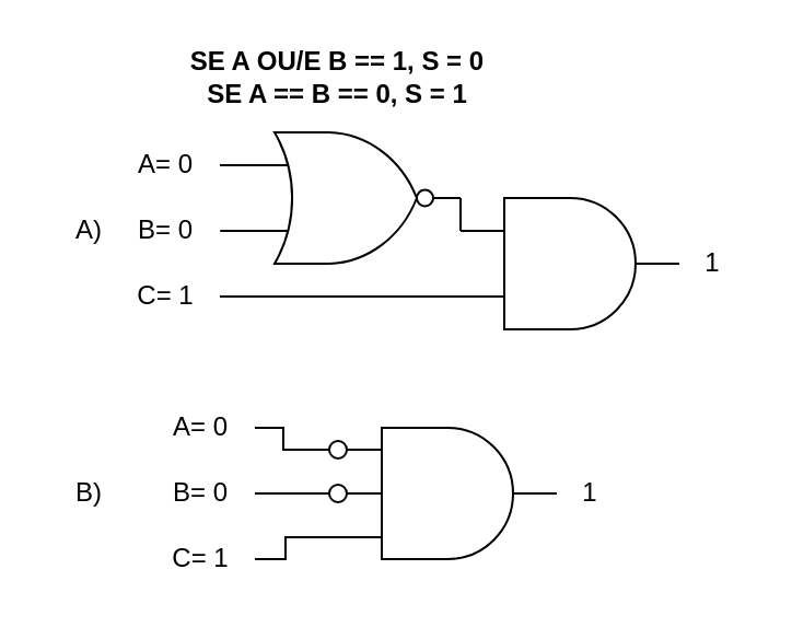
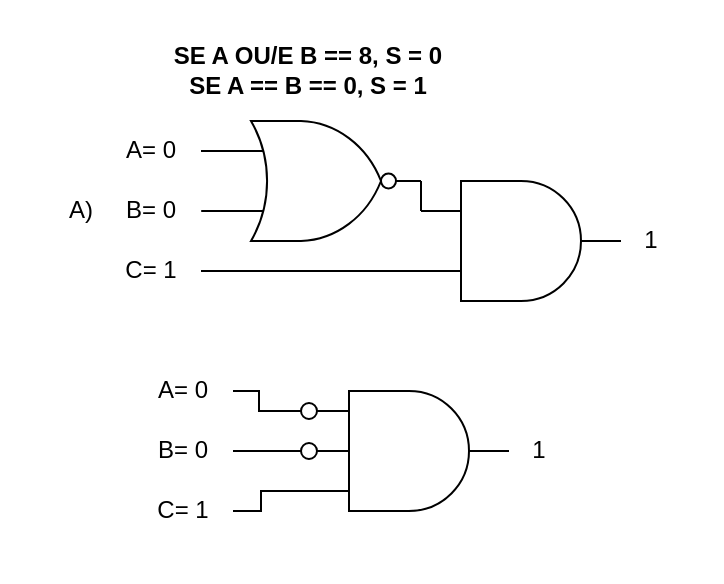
  <mxCell id="0" />
  <mxCell id="1" parent="0" />
  <mxCell id="2" value="" style="group" vertex="1" connectable="0" parent="1"><mxGeometry x="20" y="20" width="320" height="250" as="geometry" /></mxCell>
  <mxCell id="3" value="" style="verticalLabelPosition=bottom;shadow=0;dashed=0;align=center;html=1;verticalAlign=top;shape=mxgraph.electrical.logic_gates.logic_gate;operation=or;negating=1;negSize=0.15;" vertex="1" parent="2"><mxGeometry x="90" y="40" width="100" height="60" as="geometry" /></mxCell>
  <mxCell id="4" value="" style="verticalLabelPosition=bottom;shadow=0;dashed=0;align=center;html=1;verticalAlign=top;shape=mxgraph.electrical.logic_gates.logic_gate;operation=and;negating=0;" vertex="1" parent="2"><mxGeometry x="190" y="70" width="100" height="60" as="geometry" /></mxCell>
  <mxCell id="5" value="A= 0" style="text;html=1;align=center;verticalAlign=middle;resizable=0;points=[];autosize=1;strokeColor=none;fillColor=none;" vertex="1" parent="2"><mxGeometry x="30" y="40" width="50" height="30" as="geometry" /></mxCell>
  <mxCell id="6" value="B= 0" style="text;html=1;align=center;verticalAlign=middle;resizable=0;points=[];autosize=1;strokeColor=none;fillColor=none;" vertex="1" parent="2"><mxGeometry x="30" y="70" width="50" height="30" as="geometry" /></mxCell>
  <mxCell id="7" style="edgeStyle=orthogonalEdgeStyle;rounded=0;orthogonalLoop=1;jettySize=auto;html=1;exitX=1;exitY=0.5;exitDx=0;exitDy=0;exitPerimeter=0;entryX=0;entryY=0.25;entryDx=0;entryDy=0;entryPerimeter=0;endArrow=none;endFill=0;" edge="1" parent="2" source="3" target="4"><mxGeometry relative="1" as="geometry" /></mxCell>
  <mxCell id="8" value="C= 1" style="text;html=1;align=center;verticalAlign=middle;resizable=0;points=[];autosize=1;strokeColor=none;fillColor=none;" vertex="1" parent="2"><mxGeometry x="30" y="100" width="50" height="30" as="geometry" /></mxCell>
  <mxCell id="9" value="" style="verticalLabelPosition=bottom;shadow=0;dashed=0;align=center;html=1;verticalAlign=top;shape=mxgraph.electrical.logic_gates.logic_gate;operation=and;negating=0;numInputs=3;" vertex="1" parent="2"><mxGeometry x="134" y="175" width="100" height="60" as="geometry" /></mxCell>
  <mxCell id="10" style="edgeStyle=orthogonalEdgeStyle;rounded=0;orthogonalLoop=1;jettySize=auto;html=1;exitX=0;exitY=0.75;exitDx=0;exitDy=0;exitPerimeter=0;endArrow=none;endFill=0;" edge="1" parent="2" source="4" target="8"><mxGeometry relative="1" as="geometry"><mxPoint x="100" y="115" as="targetPoint" /></mxGeometry></mxCell>
  <mxCell id="11" value="A= 0" style="text;html=1;align=center;verticalAlign=middle;resizable=0;points=[];autosize=1;strokeColor=none;fillColor=none;" vertex="1" parent="2"><mxGeometry x="46" y="160" width="50" height="30" as="geometry" /></mxCell>
  <mxCell id="12" value="B= 0" style="text;html=1;align=center;verticalAlign=middle;resizable=0;points=[];autosize=1;strokeColor=none;fillColor=none;" vertex="1" parent="2"><mxGeometry x="46" y="190" width="50" height="30" as="geometry" /></mxCell>
  <mxCell id="13" value="C= 1" style="text;html=1;align=center;verticalAlign=middle;resizable=0;points=[];autosize=1;strokeColor=none;fillColor=none;" vertex="1" parent="2"><mxGeometry x="46" y="220" width="50" height="30" as="geometry" /></mxCell>
  <mxCell id="14" style="edgeStyle=orthogonalEdgeStyle;rounded=0;orthogonalLoop=1;jettySize=auto;html=1;exitX=0.1;exitY=0.5;exitDx=0;exitDy=0;exitPerimeter=0;endArrow=none;endFill=0;" edge="1" parent="2" source="15" target="11"><mxGeometry relative="1" as="geometry" /></mxCell>
  <mxCell id="15" value="" style="verticalLabelPosition=bottom;shadow=0;dashed=0;align=center;html=1;verticalAlign=top;shape=mxgraph.electrical.logic_gates.inverting_contact;" vertex="1" parent="2"><mxGeometry x="129" y="180" width="10" height="10" as="geometry" /></mxCell>
  <mxCell id="16" style="edgeStyle=orthogonalEdgeStyle;rounded=0;orthogonalLoop=1;jettySize=auto;html=1;exitX=0.1;exitY=0.5;exitDx=0;exitDy=0;exitPerimeter=0;endArrow=none;endFill=0;" edge="1" parent="2" source="17" target="12"><mxGeometry relative="1" as="geometry" /></mxCell>
  <mxCell id="17" value="" style="verticalLabelPosition=bottom;shadow=0;dashed=0;align=center;html=1;verticalAlign=top;shape=mxgraph.electrical.logic_gates.inverting_contact;" vertex="1" parent="2"><mxGeometry x="129" y="200" width="10" height="10" as="geometry" /></mxCell>
- <mxCell id="18" value="B)" style="text;html=1;align=center;verticalAlign=middle;resizable=0;points=[];autosize=1;strokeColor=none;fillColor=none;" vertex="1" parent="2"><mxGeometry y="190" width="40" height="30" as="geometry" /></mxCell>
  <mxCell id="19" value="A)" style="text;html=1;align=center;verticalAlign=middle;resizable=0;points=[];autosize=1;strokeColor=none;fillColor=none;" vertex="1" parent="2"><mxGeometry y="70" width="40" height="30" as="geometry" /></mxCell>
  <mxCell id="20" value="1" style="text;html=1;align=center;verticalAlign=middle;resizable=0;points=[];autosize=1;strokeColor=none;fillColor=none;" vertex="1" parent="2"><mxGeometry x="234" y="190" width="30" height="30" as="geometry" /></mxCell>
  <mxCell id="21" value="1" style="text;html=1;align=center;verticalAlign=middle;resizable=0;points=[];autosize=1;strokeColor=none;fillColor=none;" vertex="1" parent="2"><mxGeometry x="290" y="85" width="30" height="30" as="geometry" /></mxCell>
- <mxCell id="22" value="&lt;b&gt;SE A OU/E B == 1, S = 0&lt;br&gt;SE A == B == 0, S = 1&lt;br&gt;&lt;/b&gt;" style="text;html=1;align=center;verticalAlign=middle;whiteSpace=wrap;rounded=0;" vertex="1" parent="2"><mxGeometry x="59" width="150" height="30" as="geometry" /></mxCell>
+ <mxCell id="22" value="&lt;b&gt;SE A OU/E B == 8, S = 0&lt;br&gt;SE A == B == 0, S = 1&lt;br&gt;&lt;/b&gt;" style="text;html=1;align=center;verticalAlign=middle;whiteSpace=wrap;rounded=0;" vertex="1" parent="2"><mxGeometry x="59" width="150" height="30" as="geometry" /></mxCell>
  <mxCell id="23" style="edgeStyle=orthogonalEdgeStyle;rounded=0;orthogonalLoop=1;jettySize=auto;html=1;exitX=0;exitY=0.833;exitDx=0;exitDy=0;exitPerimeter=0;endArrow=none;endFill=0;" edge="1" parent="2" source="9" target="13"><mxGeometry relative="1" as="geometry"><Array as="points"><mxPoint x="110" y="225" /><mxPoint x="110" y="235" /></Array></mxGeometry></mxCell>
  <mxCell id="24" style="edgeStyle=orthogonalEdgeStyle;rounded=0;orthogonalLoop=1;jettySize=auto;html=1;exitX=0;exitY=0.75;exitDx=0;exitDy=0;exitPerimeter=0;entryX=1.001;entryY=0.471;entryDx=0;entryDy=0;entryPerimeter=0;endArrow=none;endFill=0;" edge="1" parent="2" source="3" target="6"><mxGeometry relative="1" as="geometry" /></mxCell>
  <mxCell id="25" style="edgeStyle=orthogonalEdgeStyle;rounded=0;orthogonalLoop=1;jettySize=auto;html=1;exitX=0;exitY=0.25;exitDx=0;exitDy=0;exitPerimeter=0;endArrow=none;endFill=0;" edge="1" parent="2" source="3"><mxGeometry relative="1" as="geometry"><mxPoint x="80" y="55" as="targetPoint" /><Array as="points"><mxPoint x="80" y="55" /></Array></mxGeometry></mxCell>
